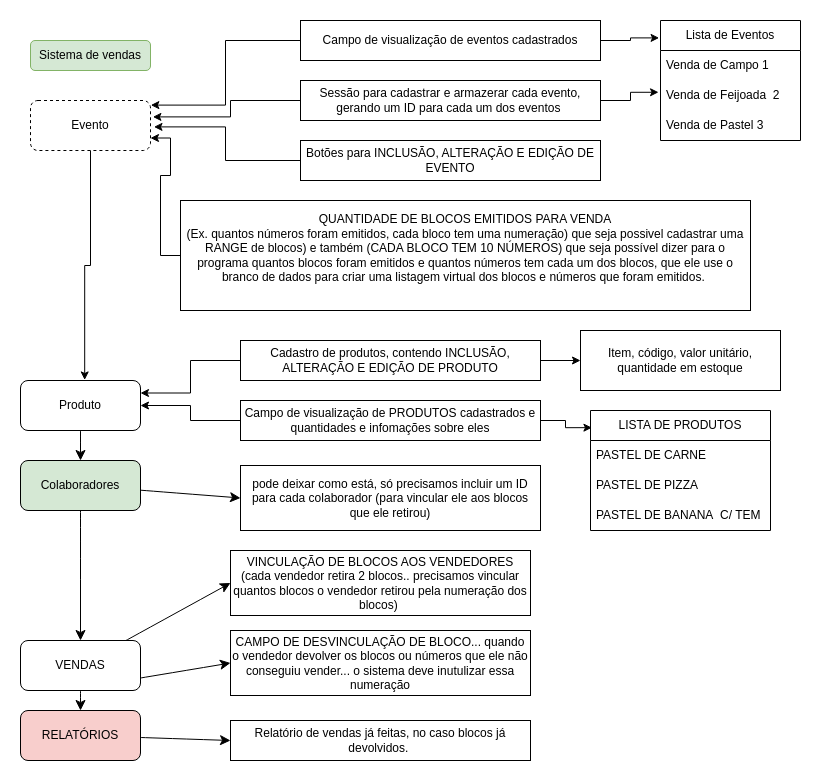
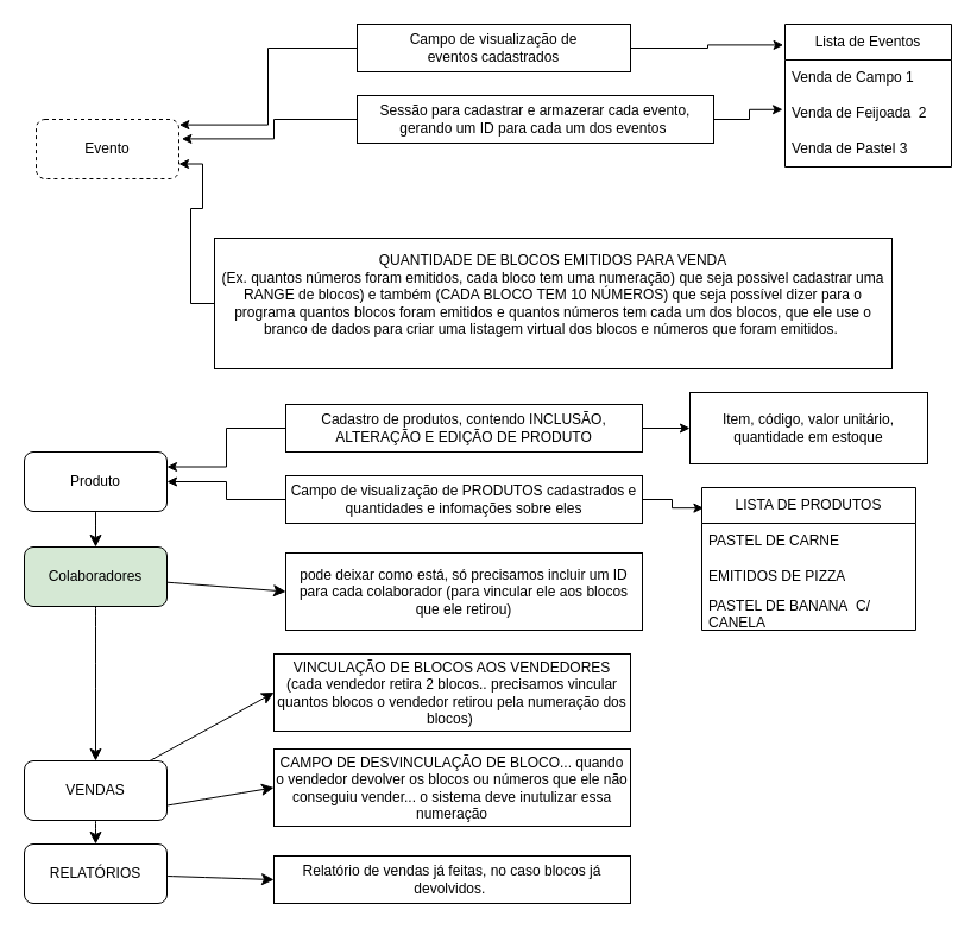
  <mxCell id="0" />
  <mxCell id="1" parent="0" />
  <mxCell id="2" value="Evento" style="rounded=1;whiteSpace=wrap;html=1;fontSize=12;glass=0;strokeWidth=1;shadow=0;dashed=1;" parent="1" vertex="1"><mxGeometry x="30" y="100" width="120" height="50" as="geometry" /></mxCell>
- <mxCell id="3" value="Sistema de vendas" style="text;html=1;align=center;verticalAlign=middle;whiteSpace=wrap;rounded=1;fillColor=#D5E8D4;strokeColor=#82b366;" vertex="1" parent="1"><mxGeometry x="30" y="40" width="120" height="30" as="geometry" /></mxCell>
  <mxCell id="4" style="edgeStyle=none;curved=1;rounded=0;orthogonalLoop=1;jettySize=auto;html=1;fontSize=12;startSize=8;endSize=8;" edge="1" parent="1" source="5" target="8"><mxGeometry relative="1" as="geometry" /></mxCell>
  <mxCell id="5" value="Produto" style="rounded=1;whiteSpace=wrap;html=1;fontSize=12;glass=0;strokeWidth=1;shadow=0;" vertex="1" parent="1"><mxGeometry x="20" y="380" width="120" height="50" as="geometry" /></mxCell>
  <mxCell id="6" value="" style="edgeStyle=none;curved=1;rounded=0;orthogonalLoop=1;jettySize=auto;html=1;fontSize=12;startSize=8;endSize=8;entryX=0;entryY=0.5;entryDx=0;entryDy=0;" edge="1" parent="1" source="8" target="39"><mxGeometry relative="1" as="geometry"><mxPoint x="220" y="489" as="targetPoint" /></mxGeometry></mxCell>
  <mxCell id="7" style="edgeStyle=none;curved=1;rounded=0;orthogonalLoop=1;jettySize=auto;html=1;fontSize=12;startSize=8;endSize=8;" edge="1" parent="1" source="8" target="12"><mxGeometry relative="1" as="geometry" /></mxCell>
  <mxCell id="8" value="Colaboradores" style="rounded=1;whiteSpace=wrap;html=1;fontSize=12;glass=0;strokeWidth=1;shadow=0;fillColor=#d5e8d4;" vertex="1" parent="1"><mxGeometry x="20" y="460" width="120" height="50" as="geometry" /></mxCell>
  <mxCell id="9" style="edgeStyle=none;curved=1;rounded=0;orthogonalLoop=1;jettySize=auto;html=1;entryX=0;entryY=0.5;entryDx=0;entryDy=0;fontSize=12;startSize=8;endSize=8;" edge="1" parent="1" source="12" target="40"><mxGeometry relative="1" as="geometry" /></mxCell>
  <mxCell id="10" style="edgeStyle=none;curved=1;rounded=0;orthogonalLoop=1;jettySize=auto;html=1;exitX=1;exitY=0.75;exitDx=0;exitDy=0;entryX=0;entryY=0.5;entryDx=0;entryDy=0;fontSize=12;startSize=8;endSize=8;" edge="1" parent="1" source="12" target="41"><mxGeometry relative="1" as="geometry" /></mxCell>
  <mxCell id="11" style="edgeStyle=none;curved=1;rounded=0;orthogonalLoop=1;jettySize=auto;html=1;entryX=0.5;entryY=0;entryDx=0;entryDy=0;fontSize=12;startSize=8;endSize=8;" edge="1" parent="1" source="12" target="43"><mxGeometry relative="1" as="geometry" /></mxCell>
  <mxCell id="12" value="VENDAS" style="rounded=1;whiteSpace=wrap;html=1;fontSize=12;glass=0;strokeWidth=1;shadow=0;" vertex="1" parent="1"><mxGeometry x="20" y="640" width="120" height="50" as="geometry" /></mxCell>
  <mxCell id="13" value="Sessão para cadastrar e armazerar cada evento, gerando um ID para cada um dos eventos&amp;nbsp;" style="rounded=0;whiteSpace=wrap;html=1;" vertex="1" parent="1"><mxGeometry x="300" y="80" width="300" height="40" as="geometry" /></mxCell>
- <mxCell id="14" value="Campo de visualização de eventos&amp;nbsp;&lt;span data-darkreader-inline-color=&quot;&quot; data-darkreader-inline-bgcolor=&quot;&quot; style=&quot;background-color: transparent; color: light-dark(rgb(0, 0, 0), rgb(255, 255, 255)); --darkreader-inline-bgcolor: transparent; --darkreader-inline-color: var(--darkreader-text-000000, #181a1b);&quot;&gt;cadastrados&lt;/span&gt;" style="rounded=0;whiteSpace=wrap;html=1;" vertex="1" parent="1"><mxGeometry x="300" y="20" width="300" height="40" as="geometry" /></mxCell>
- <mxCell id="15" value="Botões para INCLUSÃO, ALTERAÇÃO E EDIÇÃO DE EVENTO" style="rounded=0;whiteSpace=wrap;html=1;" vertex="1" parent="1"><mxGeometry x="300" y="140" width="300" height="40" as="geometry" /></mxCell>
+ <mxCell id="14" value="Campo de visualização de eventos&amp;nbsp;&lt;span data-darkreader-inline-color=&quot;&quot; data-darkreader-inline-bgcolor=&quot;&quot; style=&quot;background-color: transparent; color: light-dark(rgb(0, 0, 0), rgb(255, 255, 255)); --darkreader-inline-bgcolor: transparent; --darkreader-inline-color: var(--darkreader-text-000000, #181a1b);&quot;&gt;cadastrados&lt;/span&gt;" style="rounded=0;whiteSpace=wrap;html=1;" vertex="1" parent="1"><mxGeometry x="300" y="20" width="230" height="40" as="geometry" /></mxCell>
  <mxCell id="16" value="Lista de Eventos" style="swimlane;fontStyle=0;childLayout=stackLayout;horizontal=1;startSize=30;horizontalStack=0;resizeParent=1;resizeParentMax=0;resizeLast=0;collapsible=1;marginBottom=0;whiteSpace=wrap;html=1;" vertex="1" parent="1"><mxGeometry x="660" y="20" width="140" height="120" as="geometry" /></mxCell>
  <mxCell id="17" value="Venda de Campo 1" style="text;strokeColor=none;fillColor=none;align=left;verticalAlign=middle;spacingLeft=4;spacingRight=4;overflow=hidden;points=[[0,0.5],[1,0.5]];portConstraint=eastwest;rotatable=0;whiteSpace=wrap;html=1;" vertex="1" parent="16"><mxGeometry y="30" width="140" height="30" as="geometry" /></mxCell>
  <mxCell id="18" value="Venda de Feijoada&amp;nbsp; 2" style="text;strokeColor=none;fillColor=none;align=left;verticalAlign=middle;spacingLeft=4;spacingRight=4;overflow=hidden;points=[[0,0.5],[1,0.5]];portConstraint=eastwest;rotatable=0;whiteSpace=wrap;html=1;" vertex="1" parent="16"><mxGeometry y="60" width="140" height="30" as="geometry" /></mxCell>
  <mxCell id="19" value="Venda de Pastel 3" style="text;strokeColor=none;fillColor=none;align=left;verticalAlign=middle;spacingLeft=4;spacingRight=4;overflow=hidden;points=[[0,0.5],[1,0.5]];portConstraint=eastwest;rotatable=0;whiteSpace=wrap;html=1;" vertex="1" parent="16"><mxGeometry y="90" width="140" height="30" as="geometry" /></mxCell>
  <mxCell id="20" style="edgeStyle=orthogonalEdgeStyle;rounded=0;orthogonalLoop=1;jettySize=auto;html=1;entryX=1;entryY=0.25;entryDx=0;entryDy=0;" edge="1" parent="1" source="22" target="5"><mxGeometry relative="1" as="geometry" /></mxCell>
  <mxCell id="21" style="edgeStyle=orthogonalEdgeStyle;rounded=0;orthogonalLoop=1;jettySize=auto;html=1;entryX=0;entryY=0.5;entryDx=0;entryDy=0;" edge="1" parent="1" source="22" target="38"><mxGeometry relative="1" as="geometry" /></mxCell>
  <mxCell id="22" value="Cadastro de produtos, contendo INCLUSÃO, ALTERAÇÃO E EDIÇÃO DE PRODUTO" style="rounded=0;whiteSpace=wrap;html=1;" vertex="1" parent="1"><mxGeometry x="240" y="340" width="300" height="40" as="geometry" /></mxCell>
  <mxCell id="23" style="edgeStyle=orthogonalEdgeStyle;rounded=0;orthogonalLoop=1;jettySize=auto;html=1;entryX=1;entryY=0.5;entryDx=0;entryDy=0;" edge="1" parent="1" source="24" target="5"><mxGeometry relative="1" as="geometry" /></mxCell>
  <mxCell id="24" value="Campo de visualização de PRODUTOS&amp;nbsp;&lt;span data-darkreader-inline-color=&quot;&quot; data-darkreader-inline-bgcolor=&quot;&quot; style=&quot;background-color: transparent; color: light-dark(rgb(0, 0, 0), rgb(255, 255, 255)); --darkreader-inline-bgcolor: transparent; --darkreader-inline-color: var(--darkreader-text-000000, #181a1b);&quot;&gt;cadastrados e quantidades e infomações sobre eles&lt;/span&gt;" style="rounded=0;whiteSpace=wrap;html=1;" vertex="1" parent="1"><mxGeometry x="240" y="400" width="300" height="40" as="geometry" /></mxCell>
  <mxCell id="25" value="LISTA DE PRODUTOS" style="swimlane;fontStyle=0;childLayout=stackLayout;horizontal=1;startSize=30;horizontalStack=0;resizeParent=1;resizeParentMax=0;resizeLast=0;collapsible=1;marginBottom=0;whiteSpace=wrap;html=1;" vertex="1" parent="1"><mxGeometry x="590" y="410" width="180" height="120" as="geometry" /></mxCell>
  <mxCell id="26" value="PASTEL DE CARNE&amp;nbsp;" style="text;strokeColor=none;fillColor=none;align=left;verticalAlign=middle;spacingLeft=4;spacingRight=4;overflow=hidden;points=[[0,0.5],[1,0.5]];portConstraint=eastwest;rotatable=0;whiteSpace=wrap;html=1;" vertex="1" parent="25"><mxGeometry y="30" width="180" height="30" as="geometry" /></mxCell>
- <mxCell id="27" value="PASTEL DE PIZZA" style="text;strokeColor=none;fillColor=none;align=left;verticalAlign=middle;spacingLeft=4;spacingRight=4;overflow=hidden;points=[[0,0.5],[1,0.5]];portConstraint=eastwest;rotatable=0;whiteSpace=wrap;html=1;" vertex="1" parent="25"><mxGeometry y="60" width="180" height="30" as="geometry" /></mxCell>
- <mxCell id="28" value="PASTEL DE BANANA&amp;nbsp; C/ TEM" style="text;strokeColor=none;fillColor=none;align=left;verticalAlign=middle;spacingLeft=4;spacingRight=4;overflow=hidden;points=[[0,0.5],[1,0.5]];portConstraint=eastwest;rotatable=0;whiteSpace=wrap;html=1;" vertex="1" parent="25"><mxGeometry y="90" width="180" height="30" as="geometry" /></mxCell>
+ <mxCell id="27" value="EMITIDOS DE PIZZA" style="text;strokeColor=none;fillColor=none;align=left;verticalAlign=middle;spacingLeft=4;spacingRight=4;overflow=hidden;points=[[0,0.5],[1,0.5]];portConstraint=eastwest;rotatable=0;whiteSpace=wrap;html=1;" vertex="1" parent="25"><mxGeometry y="60" width="180" height="30" as="geometry" /></mxCell>
+ <mxCell id="28" value="PASTEL DE BANANA&amp;nbsp; C/ CANELA" style="text;strokeColor=none;fillColor=none;align=left;verticalAlign=middle;spacingLeft=4;spacingRight=4;overflow=hidden;points=[[0,0.5],[1,0.5]];portConstraint=eastwest;rotatable=0;whiteSpace=wrap;html=1;" vertex="1" parent="25"><mxGeometry y="90" width="180" height="30" as="geometry" /></mxCell>
  <mxCell id="29" style="edgeStyle=orthogonalEdgeStyle;rounded=0;orthogonalLoop=1;jettySize=auto;html=1;entryX=1;entryY=0.75;entryDx=0;entryDy=0;" edge="1" parent="1" source="30" target="2"><mxGeometry relative="1" as="geometry" /></mxCell>
  <mxCell id="30" value="QUANTIDADE DE BLOCOS EMITIDOS PARA VENDA&lt;div&gt;(Ex. quantos números foram emitidos, cada bloco tem uma numeração) que seja possivel cadastrar uma RANGE de blocos) e também (CADA BLOCO TEM 10 NÚMEROS) que seja possível dizer para o programa quantos blocos foram emitidos e quantos números tem cada um dos blocos, que ele use o branco de dados para criar uma listagem virtual dos blocos e números que foram emitidos.&amp;nbsp;&lt;/div&gt;&lt;div&gt;&lt;br&gt;&lt;/div&gt;" style="rounded=0;whiteSpace=wrap;html=1;" vertex="1" parent="1"><mxGeometry x="180" y="200" width="570" height="110" as="geometry" /></mxCell>
- <mxCell id="31" style="edgeStyle=orthogonalEdgeStyle;rounded=0;orthogonalLoop=1;jettySize=auto;html=1;entryX=1.029;entryY=0.528;entryDx=0;entryDy=0;entryPerimeter=0;" edge="1" parent="1" source="15" target="2"><mxGeometry relative="1" as="geometry" /></mxCell>
  <mxCell id="32" style="edgeStyle=orthogonalEdgeStyle;rounded=0;orthogonalLoop=1;jettySize=auto;html=1;entryX=1.003;entryY=0.092;entryDx=0;entryDy=0;entryPerimeter=0;" edge="1" parent="1" source="14" target="2"><mxGeometry relative="1" as="geometry" /></mxCell>
  <mxCell id="33" style="edgeStyle=orthogonalEdgeStyle;rounded=0;orthogonalLoop=1;jettySize=auto;html=1;entryX=1.02;entryY=0.328;entryDx=0;entryDy=0;entryPerimeter=0;" edge="1" parent="1" source="13" target="2"><mxGeometry relative="1" as="geometry"><Array as="points"><mxPoint x="230" y="100" /><mxPoint x="230" y="116" /></Array></mxGeometry></mxCell>
  <mxCell id="34" style="edgeStyle=orthogonalEdgeStyle;rounded=0;orthogonalLoop=1;jettySize=auto;html=1;entryX=-0.01;entryY=0.145;entryDx=0;entryDy=0;entryPerimeter=0;" edge="1" parent="1" source="14" target="16"><mxGeometry relative="1" as="geometry" /></mxCell>
  <mxCell id="35" style="edgeStyle=orthogonalEdgeStyle;rounded=0;orthogonalLoop=1;jettySize=auto;html=1;entryX=-0.014;entryY=0.392;entryDx=0;entryDy=0;entryPerimeter=0;" edge="1" parent="1" source="13" target="18"><mxGeometry relative="1" as="geometry" /></mxCell>
- <mxCell id="36" style="edgeStyle=orthogonalEdgeStyle;rounded=0;orthogonalLoop=1;jettySize=auto;html=1;entryX=0.535;entryY=-0.011;entryDx=0;entryDy=0;entryPerimeter=0;" edge="1" parent="1" source="2" target="5"><mxGeometry relative="1" as="geometry" /></mxCell>
  <mxCell id="37" style="edgeStyle=orthogonalEdgeStyle;rounded=0;orthogonalLoop=1;jettySize=auto;html=1;entryX=0.008;entryY=0.143;entryDx=0;entryDy=0;entryPerimeter=0;" edge="1" parent="1" source="24" target="25"><mxGeometry relative="1" as="geometry" /></mxCell>
  <mxCell id="38" value="Item, código, valor unitário, quantidade em estoque" style="rounded=0;whiteSpace=wrap;html=1;" vertex="1" parent="1"><mxGeometry x="580" y="330" width="200" height="60" as="geometry" /></mxCell>
  <mxCell id="39" value="pode deixar como está, só precisamos incluir um ID para cada colaborador (para vincular ele aos blocos que ele retirou)" style="rounded=0;whiteSpace=wrap;html=1;" vertex="1" parent="1"><mxGeometry x="240" y="465" width="300" height="65" as="geometry" /></mxCell>
  <mxCell id="40" value="VINCULAÇÃO DE BLOCOS AOS VENDEDORES&lt;div&gt;(cada vendedor retira 2 blocos.. precisamos vincular quantos blocos o vendedor retirou pela numeração dos blocos)&amp;nbsp;&lt;/div&gt;" style="rounded=0;whiteSpace=wrap;html=1;" vertex="1" parent="1"><mxGeometry x="230" y="550" width="300" height="65" as="geometry" /></mxCell>
  <mxCell id="41" value="CAMPO DE DESVINCULAÇÃO DE BLOCO... quando o vendedor devolver os blocos ou números que ele não conseguiu vender... o sistema deve inutulizar essa numeração" style="rounded=0;whiteSpace=wrap;html=1;" vertex="1" parent="1"><mxGeometry x="230" y="630" width="300" height="65" as="geometry" /></mxCell>
  <mxCell id="42" style="edgeStyle=none;curved=1;rounded=0;orthogonalLoop=1;jettySize=auto;html=1;entryX=0;entryY=0.5;entryDx=0;entryDy=0;fontSize=12;startSize=8;endSize=8;" edge="1" parent="1" source="43" target="44"><mxGeometry relative="1" as="geometry" /></mxCell>
- <mxCell id="43" value="RELATÓRIOS" style="rounded=1;whiteSpace=wrap;html=1;fontSize=12;glass=0;strokeWidth=1;shadow=0;fillColor=#f8cecc;" vertex="1" parent="1"><mxGeometry x="20" y="710" width="120" height="50" as="geometry" /></mxCell>
+ <mxCell id="43" value="RELATÓRIOS" style="rounded=1;whiteSpace=wrap;html=1;fontSize=12;glass=0;strokeWidth=1;shadow=0;" vertex="1" parent="1"><mxGeometry x="20" y="710" width="120" height="50" as="geometry" /></mxCell>
  <mxCell id="44" value="Relatório de vendas já feitas, no caso blocos já devolvidos.&amp;nbsp;" style="rounded=0;whiteSpace=wrap;html=1;" vertex="1" parent="1"><mxGeometry x="230" y="720" width="300" height="40" as="geometry" /></mxCell>
